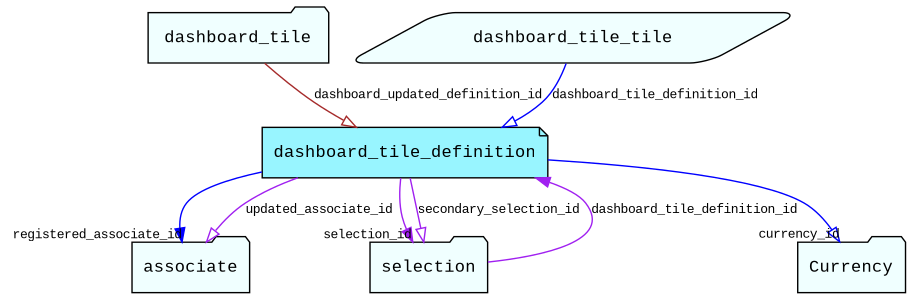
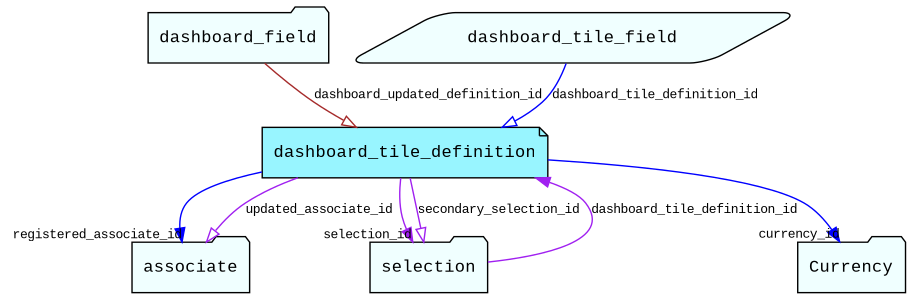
  digraph {
    fontname="Liberation Mono"
    node [fillcolor=azure1 fontname="Liberation Mono" fontsize=12 shape=folder style="rounded, filled"]
    edge [arrowhead=onormal color=purple fontname="Liberation Mono" fontsize=9]
    dashboard_tile_definition [fillcolor=cadetblue1 shape=note]
    associate
    selection
    Currency
-   dashboard_tile
-   dashboard_tile_field [shape=parallelogram label=dashboard_tile_tile]
+   dashboard_tile [label=dashboard_field]
+   dashboard_tile_field [shape=parallelogram]
    dashboard_tile_definition -> associate [arrowhead=normal color=blue headlabel=registered_associate_id]
    dashboard_tile_definition -> associate [label=updated_associate_id]
    dashboard_tile_definition -> selection [arrowhead=normal headlabel=selection_id]
    dashboard_tile_definition -> selection [label=secondary_selection_id]
-   dashboard_tile_definition -> Currency [color=blue headlabel=currency_id]
+   dashboard_tile_definition -> Currency [arrowhead=normal color=blue headlabel=currency_id]
    selection -> dashboard_tile_definition [arrowhead=normal label=dashboard_tile_definition_id]
    dashboard_tile -> dashboard_tile_definition [color=brown label=dashboard_updated_definition_id]
    dashboard_tile_field -> dashboard_tile_definition [color=blue label=dashboard_tile_definition_id]
  }
